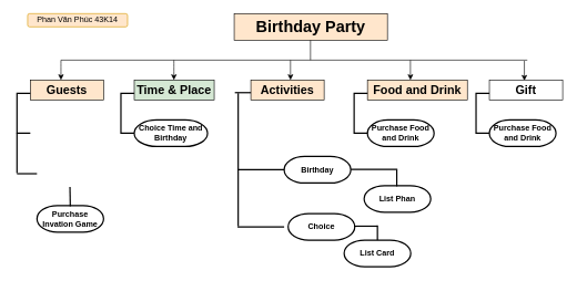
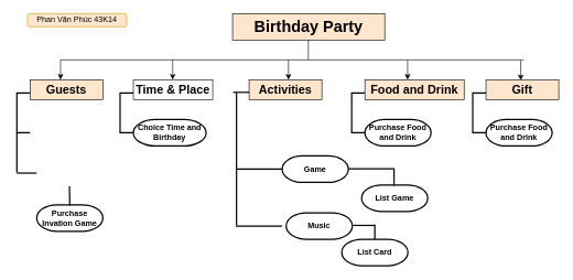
  <mxCell id="0" />
  <mxCell id="1" parent="0" />
  <mxCell id="2" value="&lt;h1&gt;Birthday Party&lt;/h1&gt;" style="rounded=0;whiteSpace=wrap;html=1;fillColor=#ffe6cc;" parent="1" vertex="1"><mxGeometry x="351" width="230" height="40" as="geometry" y="20" /></mxCell>
  <mxCell id="3" value="" style="endArrow=classic;html=1;" parent="1" edge="1"><mxGeometry width="50" height="50" relative="1" as="geometry"><mxPoint x="91" y="90" as="sourcePoint" /><mxPoint x="91" y="120" as="targetPoint" /><Array as="points"><mxPoint x="91" y="100" /></Array></mxGeometry></mxCell>
  <mxCell id="4" value="" style="endArrow=none;html=1;" parent="1" edge="1"><mxGeometry width="50" height="50" relative="1" as="geometry"><mxPoint x="465.5" y="90" as="sourcePoint" /><mxPoint x="465.5" y="60" as="targetPoint" /></mxGeometry></mxCell>
  <mxCell id="5" value="" style="endArrow=none;html=1;" parent="1" edge="1"><mxGeometry width="50" height="50" relative="1" as="geometry"><mxPoint x="791" y="90" as="sourcePoint" /><mxPoint x="91" y="90" as="targetPoint" /></mxGeometry></mxCell>
  <mxCell id="6" value="" style="endArrow=classic;html=1;" parent="1" edge="1"><mxGeometry width="50" height="50" relative="1" as="geometry"><mxPoint x="260.5" y="90" as="sourcePoint" /><mxPoint x="260.5" y="120" as="targetPoint" /><Array as="points"><mxPoint x="260.5" y="100" /></Array></mxGeometry></mxCell>
  <mxCell id="7" value="" style="endArrow=classic;html=1;" parent="1" edge="1"><mxGeometry width="50" height="50" relative="1" as="geometry"><mxPoint x="435.5" y="90" as="sourcePoint" /><mxPoint x="435.5" y="120" as="targetPoint" /></mxGeometry></mxCell>
  <mxCell id="8" value="" style="endArrow=classic;html=1;" parent="1" edge="1"><mxGeometry width="50" height="50" relative="1" as="geometry"><mxPoint x="615.5" y="90" as="sourcePoint" /><mxPoint x="615.5" y="120" as="targetPoint" /></mxGeometry></mxCell>
  <mxCell id="9" value="" style="endArrow=classic;html=1;" parent="1" edge="1"><mxGeometry width="50" height="50" relative="1" as="geometry"><mxPoint x="786.5" y="91" as="sourcePoint" /><mxPoint x="786.5" y="121" as="targetPoint" /></mxGeometry></mxCell>
  <mxCell id="10" value="Phan Văn Phúc 43K14" style="text;html=1;strokeColor=#d79b00;fillColor=#ffe6cc;align=center;verticalAlign=middle;whiteSpace=wrap;rounded=1;shadow=0;comic=0;glass=0;" parent="1" vertex="1"><mxGeometry x="41" y="20" width="150" height="20" as="geometry" /></mxCell>
  <mxCell id="11" value="" style="group" vertex="1" connectable="0" parent="1"><mxGeometry x="20" y="120" width="135" height="229" as="geometry" /></mxCell>
  <mxCell id="12" value="&lt;h2&gt;Guests&lt;/h2&gt;" style="rounded=0;whiteSpace=wrap;html=1;fillColor=#ffe6cc;" vertex="1" parent="11"><mxGeometry x="25" width="110" height="30" as="geometry" /></mxCell>
  <mxCell id="13" value="" style="strokeWidth=2;html=1;shape=mxgraph.flowchart.annotation_1;align=left;pointerEvents=1;" vertex="1" parent="11"><mxGeometry x="5" y="20" width="20" height="60" as="geometry" /></mxCell>
  <mxCell id="14" value="" style="line;strokeWidth=2;direction=south;html=1;perimeter=backbonePerimeter;points=[];outlineConnect=0;rounded=1;shadow=0;glass=0;comic=0;" vertex="1" parent="11"><mxGeometry y="80" width="10" height="60" as="geometry" /></mxCell>
  <mxCell id="15" value="" style="line;strokeWidth=2;html=1;rounded=1;shadow=0;glass=0;comic=0;" vertex="1" parent="11"><mxGeometry x="5" y="136" width="30" height="10" as="geometry" /></mxCell>
  <mxCell id="16" value="&lt;h4&gt;Purchase Invation Game&lt;/h4&gt;" style="strokeWidth=2;html=1;shape=mxgraph.flowchart.terminator;whiteSpace=wrap;" vertex="1" parent="11"><mxGeometry x="35" y="189" width="100" height="40" as="geometry" /></mxCell>
  <mxCell id="17" value="" style="endArrow=none;html=1;strokeWidth=2;" edge="1" parent="11"><mxGeometry width="50" height="50" relative="1" as="geometry"><mxPoint x="85" y="190" as="sourcePoint" /><mxPoint x="84.5" y="161" as="targetPoint" /></mxGeometry></mxCell>
  <mxCell id="18" value="" style="group" vertex="1" connectable="0" parent="1"><mxGeometry x="714" y="120" width="130" height="100" as="geometry" /></mxCell>
- <mxCell id="19" value="&lt;h2&gt;Gift&lt;/h2&gt;" style="rounded=0;whiteSpace=wrap;html=1;" parent="18" vertex="1"><mxGeometry x="20" width="110" height="30" as="geometry" /></mxCell>
+ <mxCell id="19" value="&lt;h2&gt;Gift&lt;/h2&gt;" style="rounded=0;whiteSpace=wrap;html=1;fillColor=#ffe6cc;" parent="18" vertex="1"><mxGeometry x="20" width="110" height="30" as="geometry" /></mxCell>
  <mxCell id="20" value="&lt;h4&gt;Purchase Food and Drink&lt;/h4&gt;" style="strokeWidth=2;html=1;shape=mxgraph.flowchart.terminator;whiteSpace=wrap;" parent="18" vertex="1"><mxGeometry x="20" y="60" width="100" height="40" as="geometry" /></mxCell>
  <mxCell id="21" value="" style="strokeWidth=2;html=1;shape=mxgraph.flowchart.annotation_1;align=left;pointerEvents=1;" parent="18" vertex="1"><mxGeometry y="20" width="20" height="60" as="geometry" /></mxCell>
  <mxCell id="22" value="" style="group" vertex="1" connectable="0" parent="1"><mxGeometry x="181" y="120" width="140" height="100" as="geometry" /></mxCell>
- <mxCell id="23" value="&lt;h2&gt;Time &amp;amp; Place&lt;/h2&gt;" style="rounded=0;whiteSpace=wrap;html=1;fillColor=#d5e8d4;" parent="22" vertex="1"><mxGeometry x="20" width="120" height="30" as="geometry" /></mxCell>
+ <mxCell id="23" value="&lt;h2&gt;Time &amp;amp; Place&lt;/h2&gt;" style="rounded=0;whiteSpace=wrap;html=1;" parent="22" vertex="1"><mxGeometry x="20" width="120" height="30" as="geometry" /></mxCell>
  <mxCell id="24" value="" style="strokeWidth=2;html=1;shape=mxgraph.flowchart.annotation_1;align=left;pointerEvents=1;" parent="22" vertex="1"><mxGeometry y="20" width="20" height="60" as="geometry" /></mxCell>
  <mxCell id="25" value="&lt;h4&gt;Choice Time and Birthday&lt;/h4&gt;" style="strokeWidth=2;html=1;shape=mxgraph.flowchart.terminator;whiteSpace=wrap;" parent="22" vertex="1"><mxGeometry x="20" y="60" width="110" height="40" as="geometry" /></mxCell>
  <mxCell id="26" value="" style="group" vertex="1" connectable="0" parent="1"><mxGeometry x="531" y="120" width="170" height="100" as="geometry" /></mxCell>
  <mxCell id="27" value="&lt;h2&gt;Food and Drink&lt;/h2&gt;" style="rounded=0;whiteSpace=wrap;html=1;fillColor=#ffe6cc;" parent="26" vertex="1"><mxGeometry x="20" width="150" height="30" as="geometry" /></mxCell>
  <mxCell id="28" value="&lt;h4&gt;Purchase Food and Drink&lt;/h4&gt;" style="strokeWidth=2;html=1;shape=mxgraph.flowchart.terminator;whiteSpace=wrap;" parent="26" vertex="1"><mxGeometry x="20" y="60" width="100" height="40" as="geometry" /></mxCell>
  <mxCell id="29" value="" style="strokeWidth=2;html=1;shape=mxgraph.flowchart.annotation_1;align=left;pointerEvents=1;" parent="26" vertex="1"><mxGeometry y="20" width="20" height="60" as="geometry" /></mxCell>
  <mxCell id="30" value="" style="line;strokeWidth=2;html=1;rounded=1;shadow=0;glass=0;comic=0;" parent="1" vertex="1"><mxGeometry x="352" y="134" width="30" height="10" as="geometry" /></mxCell>
  <mxCell id="31" value="&lt;h2&gt;Activities&lt;/h2&gt;" style="rounded=0;whiteSpace=wrap;html=1;fillColor=#ffe6cc;" parent="1" vertex="1"><mxGeometry x="376" y="120" width="110" height="30" as="geometry" /></mxCell>
- <mxCell id="32" value="&lt;h4&gt;Birthday&lt;/h4&gt;" style="strokeWidth=2;html=1;shape=mxgraph.flowchart.terminator;whiteSpace=wrap;" parent="1" vertex="1"><mxGeometry x="426" y="235" width="100" height="40" as="geometry" /></mxCell>
+ <mxCell id="32" value="&lt;h4&gt;Game&lt;/h4&gt;" style="strokeWidth=2;html=1;shape=mxgraph.flowchart.terminator;whiteSpace=wrap;" parent="1" vertex="1"><mxGeometry x="426" y="235" width="100" height="40" as="geometry" /></mxCell>
  <mxCell id="33" value="" style="line;strokeWidth=2;direction=south;html=1;perimeter=backbonePerimeter;points=[];outlineConnect=0;rounded=1;shadow=0;glass=0;comic=0;" parent="1" vertex="1"><mxGeometry x="352" y="140" width="10" height="200" as="geometry" /></mxCell>
  <mxCell id="34" value="" style="line;strokeWidth=2;html=1;rounded=1;shadow=0;glass=0;comic=0;" parent="1" vertex="1"><mxGeometry x="356" y="250" width="70" height="10" as="geometry" /></mxCell>
  <mxCell id="35" value="" style="line;strokeWidth=2;html=1;rounded=1;shadow=0;glass=0;comic=0;" parent="1" vertex="1"><mxGeometry x="356" y="336" width="70" height="10" as="geometry" /></mxCell>
- <mxCell id="36" value="&lt;h4&gt;Choice&lt;/h4&gt;" style="strokeWidth=2;html=1;shape=mxgraph.flowchart.terminator;whiteSpace=wrap;" parent="1" vertex="1"><mxGeometry x="432" y="321" width="100" height="40" as="geometry" /></mxCell>
+ <mxCell id="36" value="&lt;h4&gt;Music&lt;/h4&gt;" style="strokeWidth=2;html=1;shape=mxgraph.flowchart.terminator;whiteSpace=wrap;" parent="1" vertex="1"><mxGeometry x="432" y="321" width="100" height="40" as="geometry" /></mxCell>
  <mxCell id="37" value="" style="endArrow=none;html=1;strokeWidth=2;" edge="1" parent="1"><mxGeometry width="50" height="50" relative="1" as="geometry"><mxPoint x="526" y="254.5" as="sourcePoint" /><mxPoint x="596" y="254.5" as="targetPoint" /></mxGeometry></mxCell>
- <mxCell id="38" value="&lt;h4&gt;List Phan&lt;/h4&gt;" style="strokeWidth=2;html=1;shape=mxgraph.flowchart.terminator;whiteSpace=wrap;" vertex="1" parent="1"><mxGeometry x="546" y="279" width="100" height="40" as="geometry" /></mxCell>
+ <mxCell id="38" value="&lt;h4&gt;List Game&lt;/h4&gt;" style="strokeWidth=2;html=1;shape=mxgraph.flowchart.terminator;whiteSpace=wrap;" vertex="1" parent="1"><mxGeometry x="546" y="279" width="100" height="40" as="geometry" /></mxCell>
  <mxCell id="39" value="" style="endArrow=none;html=1;strokeWidth=2;" edge="1" parent="1"><mxGeometry width="50" height="50" relative="1" as="geometry"><mxPoint x="595" y="255" as="sourcePoint" /><mxPoint x="595" y="280" as="targetPoint" /></mxGeometry></mxCell>
  <mxCell id="40" value="" style="endArrow=none;html=1;strokeWidth=2;" edge="1" parent="1"><mxGeometry width="50" height="50" relative="1" as="geometry"><mxPoint x="531" y="340" as="sourcePoint" /><mxPoint x="566" y="340" as="targetPoint" /></mxGeometry></mxCell>
  <mxCell id="41" value="" style="endArrow=none;html=1;strokeWidth=2;" edge="1" parent="1"><mxGeometry width="50" height="50" relative="1" as="geometry"><mxPoint x="566" y="339" as="sourcePoint" /><mxPoint x="566" y="364" as="targetPoint" /></mxGeometry></mxCell>
  <mxCell id="42" value="&lt;h4&gt;List Card&lt;/h4&gt;" style="strokeWidth=2;html=1;shape=mxgraph.flowchart.terminator;whiteSpace=wrap;" vertex="1" parent="1"><mxGeometry x="516" y="361" width="100" height="40" as="geometry" /></mxCell>
